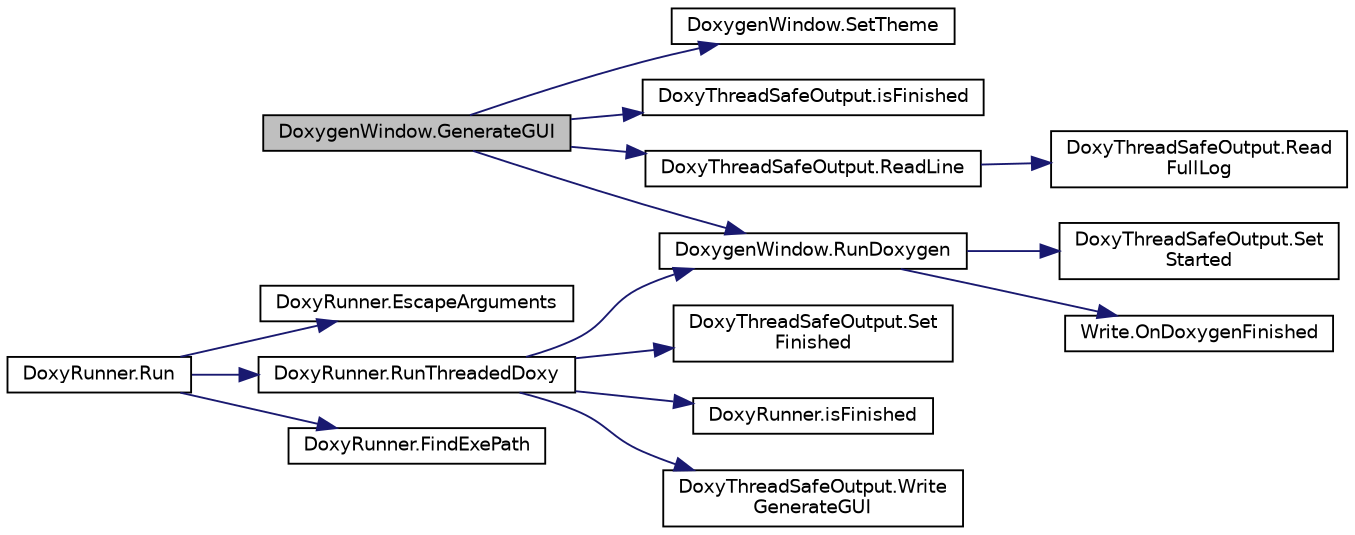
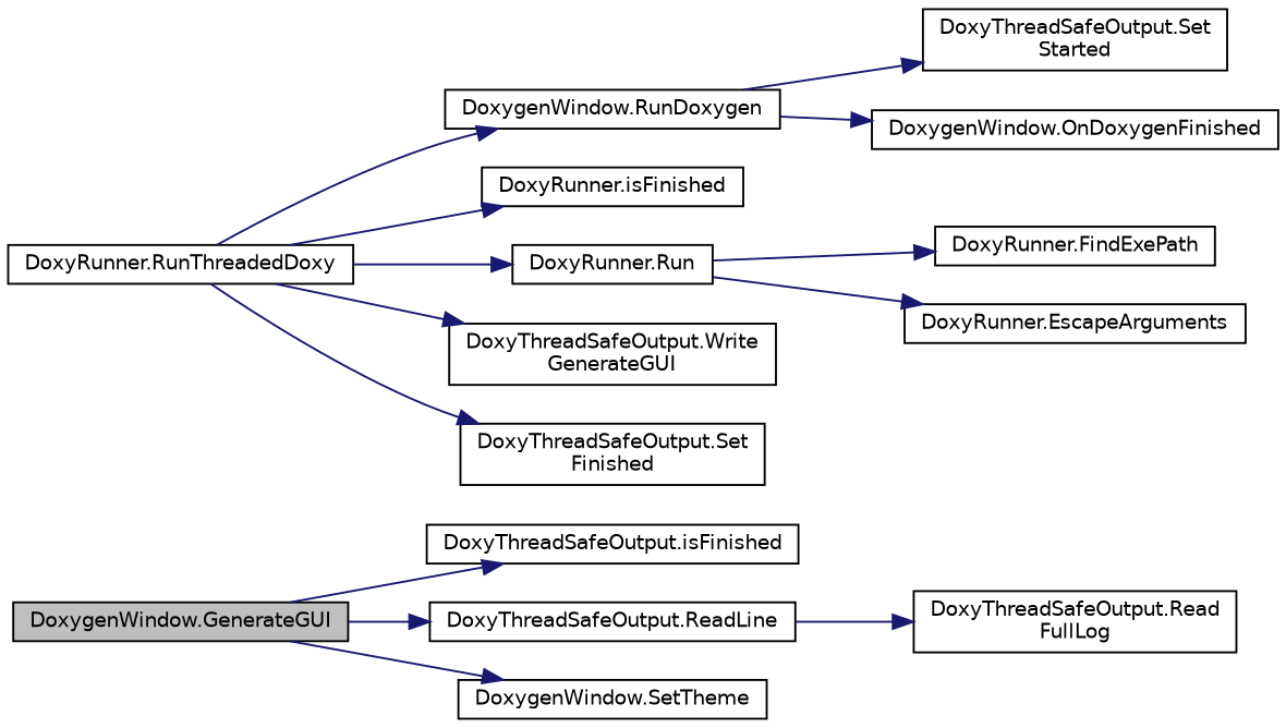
  digraph {
    rankdir=LR
    node [color=black fillcolor=white fontname=Helvetica fontsize=10 shape=record style=filled]
    edge [color=midnightblue fontname=Helvetica fontsize=10 labelfontname=Helvetica labelfontsize=10 style=solid]
    n1 [fillcolor=grey75 fontcolor=black height=0.2 label="DoxygenWindow.GenerateGUI" width=0.4]
    n2 [height=0.2 label="DoxygenWindow.RunDoxygen" width=0.4]
    n3 [height=0.2 label="DoxyThreadSafeOutput.isFinished" width=0.4]
    n4 [height=0.2 label="DoxyThreadSafeOutput.ReadLine" width=0.4]
    n5 [height=0.2 label="DoxygenWindow.SetTheme" width=0.4]
    n6 [height=0.2 label="DoxyThreadSafeOutput.Set\lStarted" width=0.4]
-   n7 [height=0.2 label="Write.OnDoxygenFinished" width=0.4]
+   n7 [height=0.2 label="DoxygenWindow.OnDoxygenFinished" width=0.4]
    n8 [height=0.2 label="DoxyThreadSafeOutput.Read\lFullLog" width=0.4]
    n9 [height=0.2 label="DoxyRunner.RunThreadedDoxy" width=0.4]
    n10 [height=0.2 label="DoxyRunner.isFinished" width=0.4]
    n11 [height=0.2 label="DoxyRunner.Run" width=0.4]
    n12 [height=0.2 label="DoxyThreadSafeOutput.Write\lGenerateGUI" width=0.4]
    n13 [height=0.2 label="DoxyThreadSafeOutput.Set\lFinished" width=0.4]
    n14 [height=0.2 label="DoxyRunner.FindExePath" width=0.4]
    n15 [height=0.2 label="DoxyRunner.EscapeArguments" width=0.4]
-   n1 -> n2
    n1 -> n3
    n1 -> n4
    n1 -> n5
    n2 -> n6
    n2 -> n7
    n4 -> n8
    n9 -> n2
    n9 -> n10
-   n11 -> n9
+   n9 -> n11
    n9 -> n12
    n9 -> n13
    n11 -> n14
    n11 -> n15
  }
